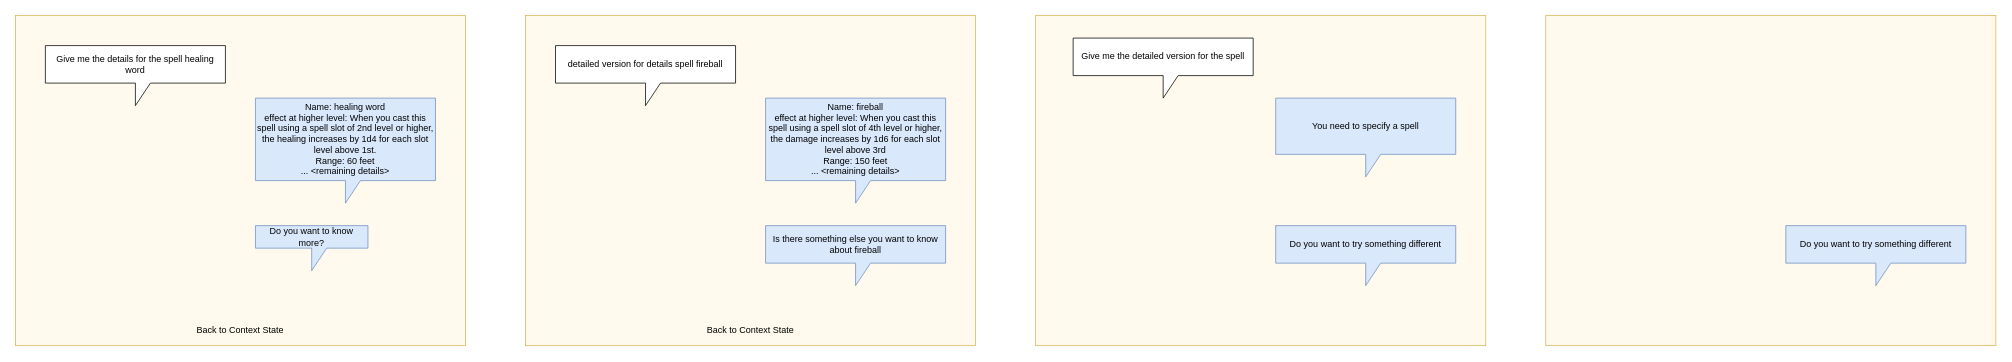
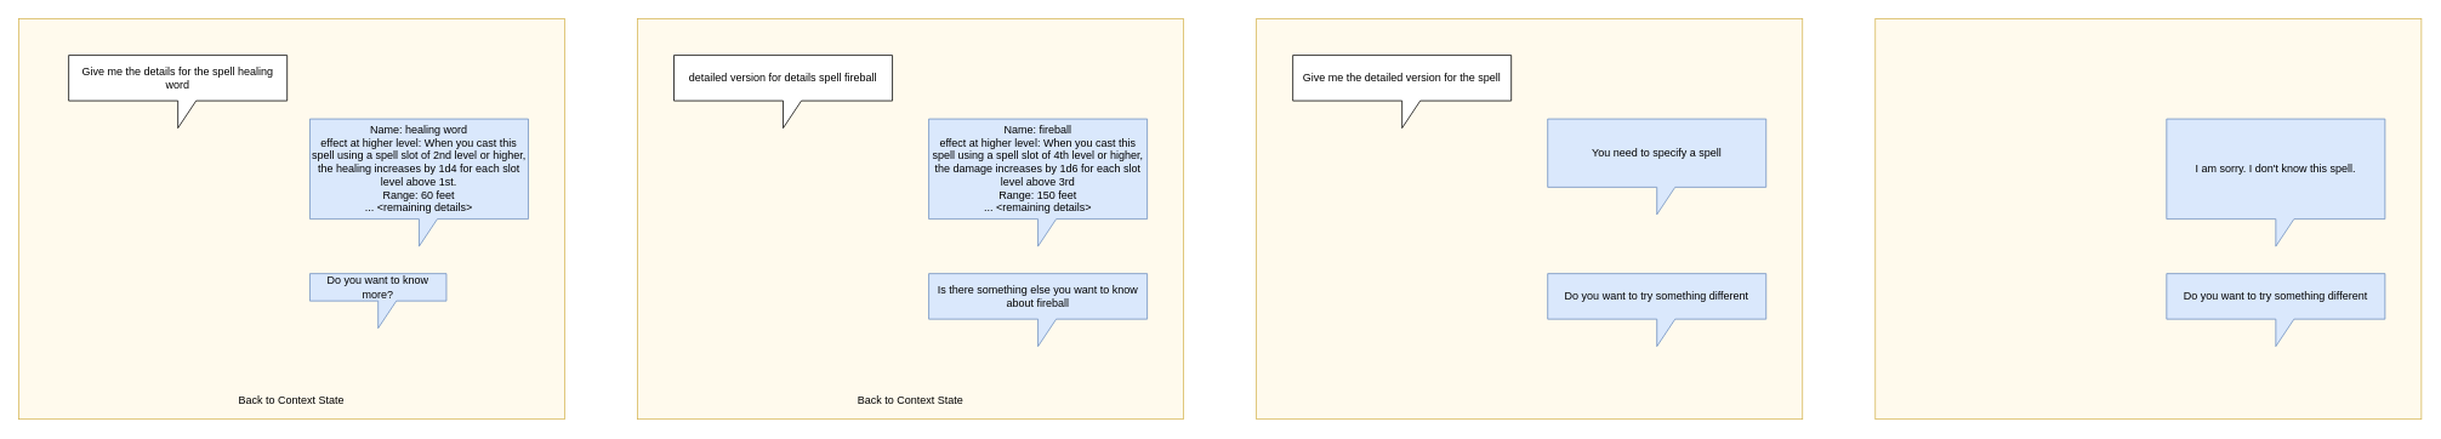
  <mxCell id="0" />
  <mxCell id="1" parent="0" />
  <mxCell id="2" value="" style="rounded=0;whiteSpace=wrap;html=1;strokeColor=#d6b656;fillColor=#FFFAED;" vertex="1" parent="1"><mxGeometry x="20" y="20" width="600" height="440" as="geometry" /></mxCell>
- <mxCell id="3" value="Give me the details for the spell healing word" style="shape=callout;whiteSpace=wrap;html=1;perimeter=calloutPerimeter;" vertex="1" parent="1"><mxGeometry x="60" y="60" width="240" height="80" as="geometry" /></mxCell>
+ <mxCell id="3" value="Give me the details for the spell healing word" style="shape=callout;whiteSpace=wrap;html=1;perimeter=calloutPerimeter;" vertex="1" parent="1"><mxGeometry x="75" y="60" width="240" height="80" as="geometry" /></mxCell>
  <mxCell id="4" value="Name: healing word&lt;br&gt;effect at higher level:&amp;nbsp;&lt;span&gt;When you cast this spell using a spell slot of 2nd level or higher, the healing increases by 1d4 for each slot level above 1st.&lt;br&gt;Range: 60 feet&lt;br&gt;... &amp;lt;remaining details&amp;gt;&lt;br&gt;&lt;/span&gt;" style="shape=callout;whiteSpace=wrap;html=1;perimeter=calloutPerimeter;fillColor=#dae8fc;strokeColor=#6c8ebf;" vertex="1" parent="1"><mxGeometry x="340" y="130" width="240" height="140" as="geometry" /></mxCell>
  <mxCell id="5" value="Do you want to know more?" style="shape=callout;whiteSpace=wrap;html=1;perimeter=calloutPerimeter;fillColor=#dae8fc;strokeColor=#6c8ebf;" vertex="1" parent="1"><mxGeometry x="340" y="300" width="150" height="60" as="geometry" /></mxCell>
  <mxCell id="6" value="Back to Context State" style="text;html=1;strokeColor=none;fillColor=none;align=center;verticalAlign=middle;whiteSpace=wrap;rounded=0;" vertex="1" parent="1"><mxGeometry x="220" y="430" width="200" height="20" as="geometry" /></mxCell>
  <mxCell id="7" value="" style="rounded=0;whiteSpace=wrap;html=1;strokeColor=#d6b656;fillColor=#FFFAED;" vertex="1" parent="1"><mxGeometry x="700" y="20" width="600" height="440" as="geometry" /></mxCell>
  <mxCell id="8" value="detailed version for details spell fireball" style="shape=callout;whiteSpace=wrap;html=1;perimeter=calloutPerimeter;" vertex="1" parent="1"><mxGeometry x="740" y="60" width="240" height="80" as="geometry" /></mxCell>
  <mxCell id="9" value="&lt;span&gt;Name: fireball&lt;br&gt;&lt;/span&gt;effect at higher level:&amp;nbsp;&lt;span&gt;When you cast this spell using a spell slot of 4th level or higher, the damage increases by 1d6 for each slot level above 3rd&lt;br&gt;&lt;/span&gt;&lt;span&gt;Range: 150 feet&lt;br&gt;... &amp;lt;remaining details&amp;gt;&lt;br&gt;&lt;/span&gt;" style="shape=callout;whiteSpace=wrap;html=1;perimeter=calloutPerimeter;fillColor=#dae8fc;strokeColor=#6c8ebf;" vertex="1" parent="1"><mxGeometry x="1020" y="130" width="240" height="140" as="geometry" /></mxCell>
  <mxCell id="10" value="Is there something else you want to know about fireball" style="shape=callout;whiteSpace=wrap;html=1;perimeter=calloutPerimeter;fillColor=#dae8fc;strokeColor=#6c8ebf;" vertex="1" parent="1"><mxGeometry x="1020" y="300" width="240" height="80" as="geometry" /></mxCell>
  <mxCell id="11" value="Back to Context State" style="text;html=1;strokeColor=none;fillColor=none;align=center;verticalAlign=middle;whiteSpace=wrap;rounded=0;" vertex="1" parent="1"><mxGeometry x="900" y="430" width="200" height="20" as="geometry" /></mxCell>
  <mxCell id="12" value="" style="rounded=0;whiteSpace=wrap;html=1;strokeColor=#d6b656;fillColor=#FFFAED;" vertex="1" parent="1"><mxGeometry x="1380" y="20" width="600" height="440" as="geometry" /></mxCell>
- <mxCell id="13" value="Give me the detailed version for the spell" style="shape=callout;whiteSpace=wrap;html=1;perimeter=calloutPerimeter;" vertex="1" parent="1"><mxGeometry x="1430" y="50" width="240" height="80" as="geometry" /></mxCell>
+ <mxCell id="13" value="Give me the detailed version for the spell" style="shape=callout;whiteSpace=wrap;html=1;perimeter=calloutPerimeter;" vertex="1" parent="1"><mxGeometry x="1420" y="60" width="240" height="80" as="geometry" /></mxCell>
  <mxCell id="14" value="&lt;span&gt;You need to specify a spell&lt;br&gt;&lt;/span&gt;" style="shape=callout;whiteSpace=wrap;html=1;perimeter=calloutPerimeter;fillColor=#dae8fc;strokeColor=#6c8ebf;" vertex="1" parent="1"><mxGeometry x="1700" y="130" width="240" height="105" as="geometry" /></mxCell>
  <mxCell id="15" value="Do you want to try something different" style="shape=callout;whiteSpace=wrap;html=1;perimeter=calloutPerimeter;fillColor=#dae8fc;strokeColor=#6c8ebf;" vertex="1" parent="1"><mxGeometry x="1700" y="300" width="240" height="80" as="geometry" /></mxCell>
  <mxCell id="16" value="" style="rounded=0;whiteSpace=wrap;html=1;strokeColor=#d6b656;fillColor=#FFFAED;" vertex="1" parent="1"><mxGeometry x="2060" y="20" width="600" height="440" as="geometry" /></mxCell>
+ <mxCell id="17" value="&lt;span&gt;I am sorry. I don't know this spell.&lt;br&gt;&lt;/span&gt;" style="shape=callout;whiteSpace=wrap;html=1;perimeter=calloutPerimeter;fillColor=#dae8fc;strokeColor=#6c8ebf;" vertex="1" parent="1"><mxGeometry x="2380" y="130" width="240" height="140" as="geometry" /></mxCell>
  <mxCell id="18" value="Do you want to try something different" style="shape=callout;whiteSpace=wrap;html=1;perimeter=calloutPerimeter;fillColor=#dae8fc;strokeColor=#6c8ebf;" vertex="1" parent="1"><mxGeometry x="2380" y="300" width="240" height="80" as="geometry" /></mxCell>
